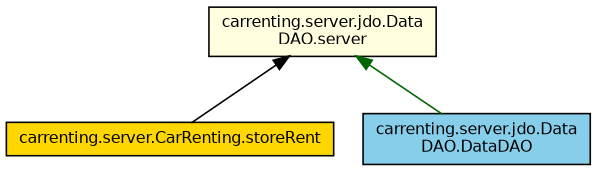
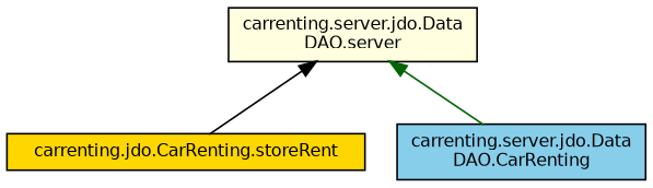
  digraph {
    rankdir=TB
    node [color=black fontname=Helvetica fontsize=10 shape=record style=filled]
    edge [dir=back fontname=Helvetica fontsize=10 labelfontname=Helvetica labelfontsize=10 style=solid]
    n1 [fillcolor=lightyellow fontcolor=black height=0.2 label="carrenting.server.jdo.Data\lDAO.server" width=0.4]
-   n2 [fillcolor=gold height=0.2 label="carrenting.server.CarRenting.storeRent" width=0.4]
-   n3 [fillcolor=skyblue height=0.2 label="carrenting.server.jdo.Data\lDAO.DataDAO" width=0.4]
+   n2 [fillcolor=gold height=0.2 label="carrenting.jdo.CarRenting.storeRent" width=0.4]
+   n3 [fillcolor=skyblue height=0.2 label="carrenting.server.jdo.Data\lDAO.CarRenting" width=0.4]
    n1 -> n2 [color=black]
    n1 -> n3 [color=darkgreen]
  }
